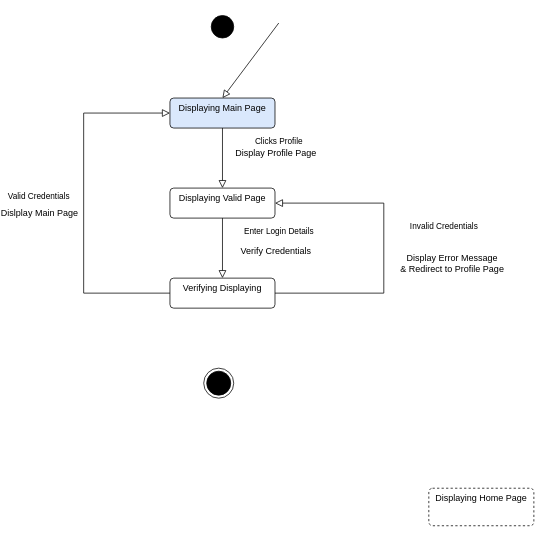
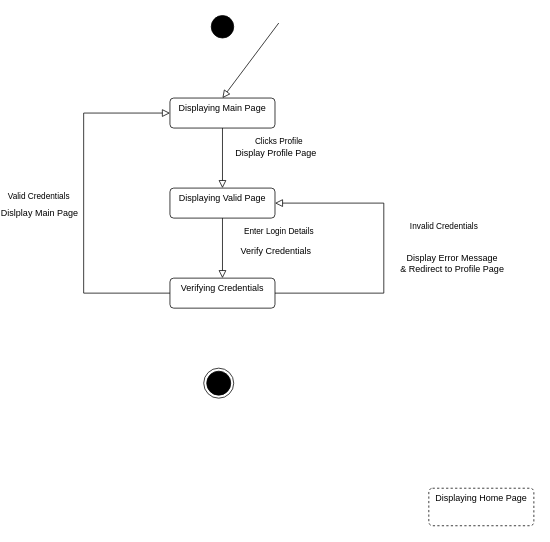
  <mxCell id="0" />
  <mxCell id="1" parent="0" />
  <mxCell id="2" value="" style="ellipse;fillColor=strokeColor;html=1;" parent="1" vertex="1"><mxGeometry x="190" y="20" width="30" height="30" as="geometry" /></mxCell>
  <mxCell id="3" value="" style="endArrow=block;html=1;rounded=0;align=center;verticalAlign=bottom;endFill=0;labelBackgroundColor=none;endSize=8;" parent="1" edge="1"><mxGeometry x="-0.325" y="135" relative="1" as="geometry"><mxPoint x="280" y="30" as="sourcePoint" /><mxPoint x="205" y="130" as="targetPoint" /><mxPoint as="offset" /></mxGeometry></mxCell>
  <mxCell id="4" value="" style="resizable=0;html=1;align=center;verticalAlign=top;labelBackgroundColor=none;" parent="3" connectable="0" vertex="1"><mxGeometry relative="1" as="geometry"><mxPoint x="145" y="10" as="offset" /></mxGeometry></mxCell>
- <mxCell id="5" value="Displaying Main Page" style="html=1;align=center;verticalAlign=top;rounded=1;absoluteArcSize=1;arcSize=10;dashed=0;whiteSpace=wrap;fillColor=#dae8fc;" parent="1" vertex="1"><mxGeometry x="135" y="130" width="140" height="40" as="geometry" /></mxCell>
+ <mxCell id="5" value="Displaying Main Page" style="html=1;align=center;verticalAlign=top;rounded=1;absoluteArcSize=1;arcSize=10;dashed=0;whiteSpace=wrap;" parent="1" vertex="1"><mxGeometry x="135" y="130" width="140" height="40" as="geometry" /></mxCell>
  <mxCell id="6" value="Displaying Valid Page" style="html=1;align=center;verticalAlign=top;rounded=1;absoluteArcSize=1;arcSize=10;dashed=0;whiteSpace=wrap;" parent="1" vertex="1"><mxGeometry x="135" y="250" width="140" height="40" as="geometry" /></mxCell>
  <mxCell id="7" value="Clicks Profile" style="endArrow=block;html=1;rounded=0;align=center;verticalAlign=bottom;endFill=0;labelBackgroundColor=none;endSize=8;exitX=0.5;exitY=1;exitDx=0;exitDy=0;" parent="1" source="5" edge="1"><mxGeometry x="-0.333" y="75" relative="1" as="geometry"><mxPoint x="70" y="340" as="sourcePoint" /><mxPoint x="205" y="250" as="targetPoint" /><mxPoint as="offset" /></mxGeometry></mxCell>
  <mxCell id="8" value="Display Profile Page" style="resizable=0;html=1;align=center;verticalAlign=top;labelBackgroundColor=none;" parent="7" connectable="0" vertex="1"><mxGeometry relative="1" as="geometry"><mxPoint x="70" y="-20" as="offset" /></mxGeometry></mxCell>
  <mxCell id="9" value="Enter Login Details" style="endArrow=block;html=1;rounded=0;align=center;verticalAlign=bottom;endFill=0;labelBackgroundColor=none;endSize=8;exitX=0.5;exitY=1;exitDx=0;exitDy=0;" parent="1" source="6" edge="1"><mxGeometry x="-0.333" y="75" relative="1" as="geometry"><mxPoint x="152.5" y="390" as="sourcePoint" /><mxPoint x="205" y="370" as="targetPoint" /><mxPoint as="offset" /></mxGeometry></mxCell>
  <mxCell id="10" value="Verify Credentials" style="resizable=0;html=1;align=center;verticalAlign=top;labelBackgroundColor=none;" parent="9" connectable="0" vertex="1"><mxGeometry relative="1" as="geometry"><mxPoint x="70" y="-10" as="offset" /></mxGeometry></mxCell>
- <mxCell id="11" value="Verifying Displaying" style="html=1;align=center;verticalAlign=top;rounded=1;absoluteArcSize=1;arcSize=10;dashed=0;whiteSpace=wrap;" parent="1" vertex="1"><mxGeometry x="135" y="370" width="140" height="40" as="geometry" /></mxCell>
+ <mxCell id="11" value="Verifying Credentials" style="html=1;align=center;verticalAlign=top;rounded=1;absoluteArcSize=1;arcSize=10;dashed=0;whiteSpace=wrap;" parent="1" vertex="1"><mxGeometry x="135" y="370" width="140" height="40" as="geometry" /></mxCell>
  <mxCell id="12" value="Displaying Home Page" style="html=1;align=center;verticalAlign=top;rounded=1;absoluteArcSize=1;arcSize=10;dashed=1;whiteSpace=wrap;" parent="1" vertex="1"><mxGeometry x="480" y="650" width="140" height="50" as="geometry" /></mxCell>
  <mxCell id="13" value="Valid Credentials" style="endArrow=block;html=1;rounded=0;align=center;verticalAlign=bottom;endFill=0;labelBackgroundColor=none;endSize=8;exitX=0;exitY=0.5;exitDx=0;exitDy=0;entryX=0;entryY=0.5;entryDx=0;entryDy=0;" parent="1" source="11" target="5" edge="1"><mxGeometry y="60" relative="1" as="geometry"><mxPoint x="-130" y="460" as="sourcePoint" /><mxPoint x="-50" y="180" as="targetPoint" /><Array as="points"><mxPoint x="20" y="390" /><mxPoint x="20" y="150" /></Array><mxPoint as="offset" /></mxGeometry></mxCell>
  <mxCell id="14" value="Dislplay Main Page" style="resizable=0;html=1;align=center;verticalAlign=top;labelBackgroundColor=none;" parent="13" connectable="0" vertex="1"><mxGeometry relative="1" as="geometry"><mxPoint x="-60" as="offset" /></mxGeometry></mxCell>
  <mxCell id="15" value="Invalid Credentials" style="endArrow=block;html=1;rounded=0;align=center;verticalAlign=bottom;endFill=0;labelBackgroundColor=none;endSize=8;exitX=1;exitY=0.5;exitDx=0;exitDy=0;entryX=1;entryY=0.5;entryDx=0;entryDy=0;" parent="1" source="11" target="6" edge="1"><mxGeometry x="0.098" y="-80" relative="1" as="geometry"><mxPoint x="310" y="500" as="sourcePoint" /><mxPoint x="420" y="350" as="targetPoint" /><Array as="points"><mxPoint x="420" y="390" /><mxPoint x="420" y="270" /></Array><mxPoint as="offset" /></mxGeometry></mxCell>
  <mxCell id="16" value="Display Error Message &lt;br&gt;&amp;amp; Redirect to Profile Page" style="resizable=0;html=1;align=center;verticalAlign=top;labelBackgroundColor=none;" parent="15" connectable="0" vertex="1"><mxGeometry relative="1" as="geometry"><mxPoint x="90" as="offset" /></mxGeometry></mxCell>
  <mxCell id="17" value="" style="ellipse;html=1;shape=endState;fillColor=strokeColor;" vertex="1" parent="1"><mxGeometry x="180" y="490" width="40" height="40" as="geometry" /></mxCell>
